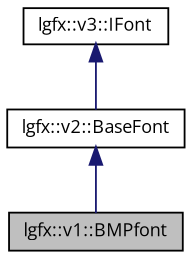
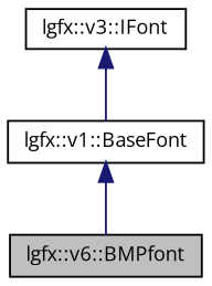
  digraph {
    fontname="Open Sans"
    node [color=black fillcolor=white fontname="Open Sans" fontsize=10 shape=record style=filled]
    edge [color=midnightblue dir=back fontname="Open Sans" fontsize=10 labelfontname=Helvetica labelfontsize=10 style=solid]
-   n1 [fillcolor=grey75 fontcolor=black height=0.2 label="lgfx::v1::BMPfont" width=0.4]
-   n2 [height=0.2 label="lgfx::v2::BaseFont" width=0.4]
+   n1 [fillcolor=grey75 fontcolor=black height=0.2 label="lgfx::v6::BMPfont" width=0.4]
+   n2 [height=0.2 label="lgfx::v1::BaseFont" width=0.4]
    n3 [height=0.2 label="lgfx::v3::IFont" width=0.4]
    n2 -> n1
    n3 -> n2
  }
